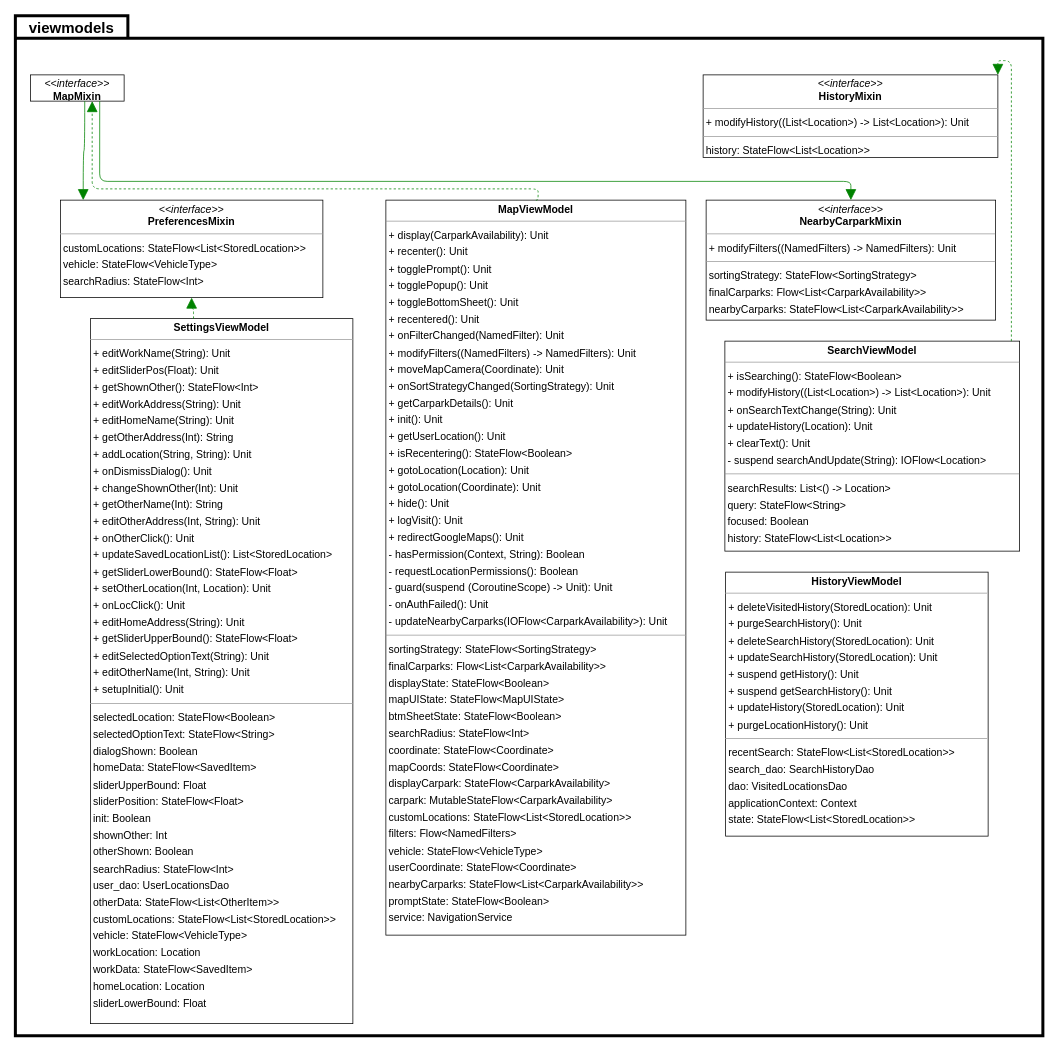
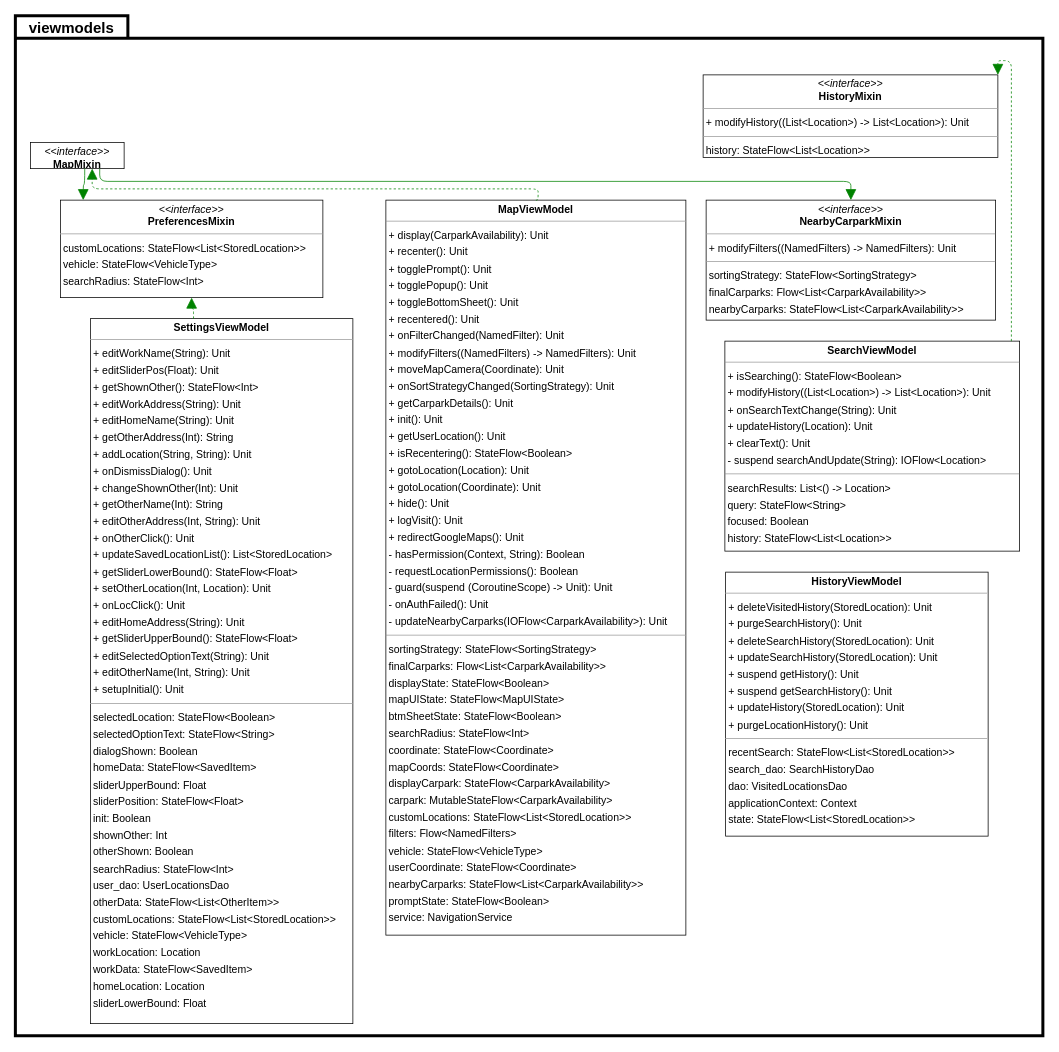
  <mxCell id="0" />
  <mxCell id="1" parent="0" />
  <mxCell id="2" value="viewmodels" style="shape=folder;fontStyle=1;tabWidth=150;tabHeight=30;tabPosition=left;html=1;boundedLbl=1;labelInHeader=1;container=1;collapsible=0;whiteSpace=wrap;fontSize=20;strokeWidth=4;" vertex="1" parent="1"><mxGeometry x="20" y="20" width="1370" height="1360" as="geometry" /></mxCell>
  <mxCell id="3" value="" style="html=1;strokeColor=none;resizeWidth=1;resizeHeight=1;fillColor=none;part=1;connectable=0;allowArrows=0;deletable=0;whiteSpace=wrap;" vertex="1" parent="2"><mxGeometry width="1370.0" height="952.0" relative="1" as="geometry"><mxPoint y="30" as="offset" /></mxGeometry></mxCell>
  <mxCell id="4" value="&lt;p style=&quot;margin:0px;margin-top:4px;text-align:center;&quot;&gt;&lt;i&gt;&amp;lt;&amp;lt;interface&amp;gt;&amp;gt;&lt;/i&gt;&lt;br/&gt;&lt;b&gt;HistoryMixin&lt;/b&gt;&lt;/p&gt;&lt;hr size=&quot;1&quot;/&gt;&lt;p style=&quot;margin:0 0 0 4px;line-height:1.6;&quot;&gt;+ modifyHistory((List&amp;lt;Location&amp;gt;) -&amp;gt; List&amp;lt;Location&amp;gt;): Unit&lt;/p&gt;&lt;hr size=&quot;1&quot;/&gt;&lt;p style=&quot;margin:0 0 0 4px;line-height:1.6;&quot;&gt; history: StateFlow&amp;lt;List&amp;lt;Location&amp;gt;&amp;gt;&lt;/p&gt;" style="verticalAlign=top;align=left;overflow=fill;fontSize=14;fontFamily=Helvetica;html=1;rounded=0;shadow=0;comic=0;labelBackgroundColor=none;strokeWidth=1;" vertex="1" parent="2"><mxGeometry x="917" y="79" width="393" height="110" as="geometry" /></mxCell>
  <mxCell id="5" value="&lt;p style=&quot;margin:0px;margin-top:4px;text-align:center;&quot;&gt;&lt;b&gt;HistoryViewModel&lt;/b&gt;&lt;/p&gt;&lt;hr size=&quot;1&quot;/&gt;&lt;p style=&quot;margin:0 0 0 4px;line-height:1.6;&quot;&gt;+ deleteVisitedHistory(StoredLocation): Unit&lt;br/&gt;+ purgeSearchHistory(): Unit&lt;br/&gt;+ deleteSearchHistory(StoredLocation): Unit&lt;br/&gt;+ updateSearchHistory(StoredLocation): Unit&lt;br/&gt;+ suspend  getHistory(): Unit&lt;br/&gt;+ suspend  getSearchHistory(): Unit&lt;br/&gt;+ updateHistory(StoredLocation): Unit&lt;br/&gt;+ purgeLocationHistory(): Unit&lt;/p&gt;&lt;hr size=&quot;1&quot;/&gt;&lt;p style=&quot;margin:0 0 0 4px;line-height:1.6;&quot;&gt; recentSearch: StateFlow&amp;lt;List&amp;lt;StoredLocation&amp;gt;&amp;gt;&lt;br/&gt; search_dao: SearchHistoryDao&lt;br/&gt; dao: VisitedLocationsDao&lt;br/&gt; applicationContext: Context&lt;br/&gt; state: StateFlow&amp;lt;List&amp;lt;StoredLocation&amp;gt;&amp;gt;&lt;/p&gt;" style="verticalAlign=top;align=left;overflow=fill;fontSize=14;fontFamily=Helvetica;html=1;rounded=0;shadow=0;comic=0;labelBackgroundColor=none;strokeWidth=1;" vertex="1" parent="2"><mxGeometry x="947" y="742" width="350" height="352" as="geometry" /></mxCell>
- <mxCell id="6" value="&lt;p style=&quot;margin:0px;margin-top:4px;text-align:center;&quot;&gt;&lt;i&gt;&amp;lt;&amp;lt;interface&amp;gt;&amp;gt;&lt;/i&gt;&lt;br/&gt;&lt;b&gt;MapMixin&lt;/b&gt;&lt;/p&gt;&lt;hr size=&quot;1&quot;/&gt;" style="verticalAlign=top;align=left;overflow=fill;fontSize=14;fontFamily=Helvetica;html=1;rounded=0;shadow=0;comic=0;labelBackgroundColor=none;strokeWidth=1;" vertex="1" parent="2"><mxGeometry x="20" y="79" width="125" height="35" as="geometry" /></mxCell>
+ <mxCell id="6" value="&lt;p style=&quot;margin:0px;margin-top:4px;text-align:center;&quot;&gt;&lt;i&gt;&amp;lt;&amp;lt;interface&amp;gt;&amp;gt;&lt;/i&gt;&lt;br/&gt;&lt;b&gt;MapMixin&lt;/b&gt;&lt;/p&gt;&lt;hr size=&quot;1&quot;/&gt;" style="verticalAlign=top;align=left;overflow=fill;fontSize=14;fontFamily=Helvetica;html=1;rounded=0;shadow=0;comic=0;labelBackgroundColor=none;strokeWidth=1;" vertex="1" parent="2"><mxGeometry x="20" y="169" width="125" height="35" as="geometry" /></mxCell>
  <mxCell id="7" value="&lt;p style=&quot;margin:0px;margin-top:4px;text-align:center;&quot;&gt;&lt;b&gt;MapViewModel&lt;/b&gt;&lt;/p&gt;&lt;hr size=&quot;1&quot;/&gt;&lt;p style=&quot;margin:0 0 0 4px;line-height:1.6;&quot;&gt;+ display(CarparkAvailability): Unit&lt;br/&gt;+ recenter(): Unit&lt;br/&gt;+ togglePrompt(): Unit&lt;br/&gt;+ togglePopup(): Unit&lt;br/&gt;+ toggleBottomSheet(): Unit&lt;br/&gt;+ recentered(): Unit&lt;br/&gt;+ onFilterChanged(NamedFilter): Unit&lt;br/&gt;+ modifyFilters((NamedFilters) -&amp;gt; NamedFilters): Unit&lt;br/&gt;+ moveMapCamera(Coordinate): Unit&lt;br/&gt;+ onSortStrategyChanged(SortingStrategy): Unit&lt;br/&gt;+ getCarparkDetails(): Unit&lt;br/&gt;+ init(): Unit&lt;br/&gt;+ getUserLocation(): Unit&lt;br/&gt;+ isRecentering(): StateFlow&amp;lt;Boolean&amp;gt;&lt;br/&gt;+ gotoLocation(Location): Unit&lt;br/&gt;+ gotoLocation(Coordinate): Unit&lt;br/&gt;+ hide(): Unit&lt;br/&gt;+ logVisit(): Unit&lt;br/&gt;+ redirectGoogleMaps(): Unit&lt;br/&gt;- hasPermission(Context, String): Boolean&lt;br/&gt;- requestLocationPermissions(): Boolean&lt;br/&gt;- guard(suspend (CoroutineScope) -&amp;gt; Unit): Unit&lt;br/&gt;- onAuthFailed(): Unit&lt;br/&gt;- updateNearbyCarparks(IOFlow&amp;lt;CarparkAvailability&amp;gt;): Unit&lt;/p&gt;&lt;hr size=&quot;1&quot;/&gt;&lt;p style=&quot;margin:0 0 0 4px;line-height:1.6;&quot;&gt; sortingStrategy: StateFlow&amp;lt;SortingStrategy&amp;gt;&lt;br/&gt; finalCarparks: Flow&amp;lt;List&amp;lt;CarparkAvailability&amp;gt;&amp;gt;&lt;br/&gt; displayState: StateFlow&amp;lt;Boolean&amp;gt;&lt;br/&gt; mapUIState: StateFlow&amp;lt;MapUIState&amp;gt;&lt;br/&gt; btmSheetState: StateFlow&amp;lt;Boolean&amp;gt;&lt;br/&gt; searchRadius: StateFlow&amp;lt;Int&amp;gt;&lt;br/&gt; coordinate: StateFlow&amp;lt;Coordinate&amp;gt;&lt;br/&gt; mapCoords: StateFlow&amp;lt;Coordinate&amp;gt;&lt;br/&gt; displayCarpark: StateFlow&amp;lt;CarparkAvailability&amp;gt;&lt;br/&gt; carpark: MutableStateFlow&amp;lt;CarparkAvailability&amp;gt;&lt;br/&gt; customLocations: StateFlow&amp;lt;List&amp;lt;StoredLocation&amp;gt;&amp;gt;&lt;br/&gt; filters: Flow&amp;lt;NamedFilters&amp;gt;&lt;br/&gt; vehicle: StateFlow&amp;lt;VehicleType&amp;gt;&lt;br/&gt; userCoordinate: StateFlow&amp;lt;Coordinate&amp;gt;&lt;br/&gt; nearbyCarparks: StateFlow&amp;lt;List&amp;lt;CarparkAvailability&amp;gt;&amp;gt;&lt;br/&gt; promptState: StateFlow&amp;lt;Boolean&amp;gt;&lt;br/&gt; service: NavigationService&lt;/p&gt;" style="verticalAlign=top;align=left;overflow=fill;fontSize=14;fontFamily=Helvetica;html=1;rounded=0;shadow=0;comic=0;labelBackgroundColor=none;strokeWidth=1;" vertex="1" parent="2"><mxGeometry x="494" y="246" width="400" height="980" as="geometry" /></mxCell>
  <mxCell id="8" value="&lt;p style=&quot;margin:0px;margin-top:4px;text-align:center;&quot;&gt;&lt;i&gt;&amp;lt;&amp;lt;interface&amp;gt;&amp;gt;&lt;/i&gt;&lt;br/&gt;&lt;b&gt;NearbyCarparkMixin&lt;/b&gt;&lt;/p&gt;&lt;hr size=&quot;1&quot;/&gt;&lt;p style=&quot;margin:0 0 0 4px;line-height:1.6;&quot;&gt;+ modifyFilters((NamedFilters) -&amp;gt; NamedFilters): Unit&lt;/p&gt;&lt;hr size=&quot;1&quot;/&gt;&lt;p style=&quot;margin:0 0 0 4px;line-height:1.6;&quot;&gt; sortingStrategy: StateFlow&amp;lt;SortingStrategy&amp;gt;&lt;br/&gt; finalCarparks: Flow&amp;lt;List&amp;lt;CarparkAvailability&amp;gt;&amp;gt;&lt;br/&gt; nearbyCarparks: StateFlow&amp;lt;List&amp;lt;CarparkAvailability&amp;gt;&amp;gt;&lt;br/&gt; filters: Flow&amp;lt;NamedFilters&amp;gt;&lt;/p&gt;" style="verticalAlign=top;align=left;overflow=fill;fontSize=14;fontFamily=Helvetica;html=1;rounded=0;shadow=0;comic=0;labelBackgroundColor=none;strokeWidth=1;" vertex="1" parent="2"><mxGeometry x="921" y="246" width="386" height="160" as="geometry" /></mxCell>
  <mxCell id="9" value="&lt;p style=&quot;margin:0px;margin-top:4px;text-align:center;&quot;&gt;&lt;i&gt;&amp;lt;&amp;lt;interface&amp;gt;&amp;gt;&lt;/i&gt;&lt;br/&gt;&lt;b&gt;PreferencesMixin&lt;/b&gt;&lt;/p&gt;&lt;hr size=&quot;1&quot;/&gt;&lt;p style=&quot;margin:0 0 0 4px;line-height:1.6;&quot;&gt; customLocations: StateFlow&amp;lt;List&amp;lt;StoredLocation&amp;gt;&amp;gt;&lt;br/&gt; vehicle: StateFlow&amp;lt;VehicleType&amp;gt;&lt;br/&gt; searchRadius: StateFlow&amp;lt;Int&amp;gt;&lt;/p&gt;" style="verticalAlign=top;align=left;overflow=fill;fontSize=14;fontFamily=Helvetica;html=1;rounded=0;shadow=0;comic=0;labelBackgroundColor=none;strokeWidth=1;" vertex="1" parent="2"><mxGeometry x="60" y="246" width="350" height="130" as="geometry" /></mxCell>
  <mxCell id="10" value="&lt;p style=&quot;margin:0px;margin-top:4px;text-align:center;&quot;&gt;&lt;b&gt;SearchViewModel&lt;/b&gt;&lt;/p&gt;&lt;hr size=&quot;1&quot;/&gt;&lt;p style=&quot;margin:0 0 0 4px;line-height:1.6;&quot;&gt;+ isSearching(): StateFlow&amp;lt;Boolean&amp;gt;&lt;br/&gt;+ modifyHistory((List&amp;lt;Location&amp;gt;) -&amp;gt; List&amp;lt;Location&amp;gt;): Unit&lt;br/&gt;+ onSearchTextChange(String): Unit&lt;br/&gt;+ updateHistory(Location): Unit&lt;br/&gt;+ clearText(): Unit&lt;br/&gt;- suspend  searchAndUpdate(String): IOFlow&amp;lt;Location&amp;gt;&lt;/p&gt;&lt;hr size=&quot;1&quot;/&gt;&lt;p style=&quot;margin:0 0 0 4px;line-height:1.6;&quot;&gt; searchResults: List&amp;lt;() -&amp;gt; Location&amp;gt;&lt;br/&gt; query: StateFlow&amp;lt;String&amp;gt;&lt;br/&gt; focused: Boolean&lt;br/&gt; history: StateFlow&amp;lt;List&amp;lt;Location&amp;gt;&amp;gt;&lt;/p&gt;" style="verticalAlign=top;align=left;overflow=fill;fontSize=14;fontFamily=Helvetica;html=1;rounded=0;shadow=0;comic=0;labelBackgroundColor=none;strokeWidth=1;" vertex="1" parent="2"><mxGeometry x="946" y="434" width="393" height="280" as="geometry" /></mxCell>
  <mxCell id="11" value="&lt;p style=&quot;margin:0px;margin-top:4px;text-align:center;&quot;&gt;&lt;b&gt;SettingsViewModel&lt;/b&gt;&lt;/p&gt;&lt;hr size=&quot;1&quot;/&gt;&lt;p style=&quot;margin:0 0 0 4px;line-height:1.6;&quot;&gt;+ editWorkName(String): Unit&lt;br/&gt;+ editSliderPos(Float): Unit&lt;br/&gt;+ getShownOther(): StateFlow&amp;lt;Int&amp;gt;&lt;br/&gt;+ editWorkAddress(String): Unit&lt;br/&gt;+ editHomeName(String): Unit&lt;br/&gt;+ getOtherAddress(Int): String&lt;br/&gt;+ addLocation(String, String): Unit&lt;br/&gt;+ onDismissDialog(): Unit&lt;br/&gt;+ changeShownOther(Int): Unit&lt;br/&gt;+ getOtherName(Int): String&lt;br/&gt;+ editOtherAddress(Int, String): Unit&lt;br/&gt;+ onOtherClick(): Unit&lt;br/&gt;+ updateSavedLocationList(): List&amp;lt;StoredLocation&amp;gt;&lt;br/&gt;+ getSliderLowerBound(): StateFlow&amp;lt;Float&amp;gt;&lt;br/&gt;+ setOtherLocation(Int, Location): Unit&lt;br/&gt;+ onLocClick(): Unit&lt;br/&gt;+ editHomeAddress(String): Unit&lt;br/&gt;+ getSliderUpperBound(): StateFlow&amp;lt;Float&amp;gt;&lt;br/&gt;+ editSelectedOptionText(String): Unit&lt;br/&gt;+ editOtherName(Int, String): Unit&lt;br/&gt;+ setupInitial(): Unit&lt;/p&gt;&lt;hr size=&quot;1&quot;/&gt;&lt;p style=&quot;margin:0 0 0 4px;line-height:1.6;&quot;&gt; selectedLocation: StateFlow&amp;lt;Boolean&amp;gt;&lt;br/&gt; selectedOptionText: StateFlow&amp;lt;String&amp;gt;&lt;br/&gt; dialogShown: Boolean&lt;br/&gt; homeData: StateFlow&amp;lt;SavedItem&amp;gt;&lt;br/&gt; sliderUpperBound: Float&lt;br/&gt; sliderPosition: StateFlow&amp;lt;Float&amp;gt;&lt;br/&gt; init: Boolean&lt;br/&gt; shownOther: Int&lt;br/&gt; otherShown: Boolean&lt;br/&gt; searchRadius: StateFlow&amp;lt;Int&amp;gt;&lt;br/&gt; user_dao: UserLocationsDao&lt;br/&gt; otherData: StateFlow&amp;lt;List&amp;lt;OtherItem&amp;gt;&amp;gt;&lt;br/&gt; customLocations: StateFlow&amp;lt;List&amp;lt;StoredLocation&amp;gt;&amp;gt;&lt;br/&gt; vehicle: StateFlow&amp;lt;VehicleType&amp;gt;&lt;br/&gt; workLocation: Location&lt;br/&gt; workData: StateFlow&amp;lt;SavedItem&amp;gt;&lt;br/&gt; homeLocation: Location&lt;br/&gt; sliderLowerBound: Float&lt;/p&gt;" style="verticalAlign=top;align=left;overflow=fill;fontSize=14;fontFamily=Helvetica;html=1;rounded=0;shadow=0;comic=0;labelBackgroundColor=none;strokeWidth=1;" vertex="1" parent="2"><mxGeometry x="100" y="404" width="350" height="940" as="geometry" /></mxCell>
  <mxCell id="12" value="" style="html=1;rounded=1;edgeStyle=orthogonalEdgeStyle;dashed=0;startArrow=none;endArrow=block;endSize=12;strokeColor=#008200;exitX=0.740;exitY=1.001;exitDx=0;exitDy=0;entryX=0.500;entryY=0.000;entryDx=0;entryDy=0;" edge="1" parent="2" source="6" target="8"><mxGeometry width="50" height="50" relative="1" as="geometry"><Array as="points"><mxPoint x="112" y="221" /><mxPoint x="1114" y="221" /></Array></mxGeometry></mxCell>
  <mxCell id="13" value="" style="html=1;rounded=1;dashed=0;startArrow=none;endArrow=block;endSize=12;strokeColor=#008200;exitX=0.580;exitY=1.001;exitDx=0;exitDy=0;entryX=0.087;entryY=0.000;entryDx=0;entryDy=0;edgeStyle=orthogonalEdgeStyle;curved=1;" edge="1" parent="2" source="6" target="9"><mxGeometry width="50" height="50" relative="1" as="geometry" /></mxCell>
  <mxCell id="14" value="" style="html=1;rounded=1;edgeStyle=orthogonalEdgeStyle;dashed=1;startArrow=none;endArrow=block;endSize=12;strokeColor=#008200;exitX=0.500;exitY=0.000;exitDx=0;exitDy=0;entryX=0.660;entryY=1.002;entryDx=0;entryDy=0;" edge="1" parent="2" source="7" target="6"><mxGeometry width="50" height="50" relative="1" as="geometry"><Array as="points"><mxPoint x="697" y="231" /><mxPoint x="102" y="231" /></Array></mxGeometry></mxCell>
  <mxCell id="15" value="" style="html=1;rounded=1;edgeStyle=orthogonalEdgeStyle;dashed=1;startArrow=none;endArrow=block;endSize=12;strokeColor=#008200;exitX=0.972;exitY=0.000;exitDx=0;exitDy=0;entryX=1;entryY=0;entryDx=0;entryDy=0;" edge="1" parent="2" source="10" target="4"><mxGeometry width="50" height="50" relative="1" as="geometry"><Array as="points"><mxPoint x="1328" y="60" /><mxPoint x="1310" y="60" /></Array></mxGeometry></mxCell>
  <mxCell id="16" value="" style="html=1;rounded=1;edgeStyle=orthogonalEdgeStyle;dashed=1;startArrow=none;endArrow=block;endSize=12;strokeColor=#008200;exitX=0.393;exitY=0.000;exitDx=0;exitDy=0;entryX=0.500;entryY=1.000;entryDx=0;entryDy=0;" edge="1" parent="2" source="11" target="9"><mxGeometry width="50" height="50" relative="1" as="geometry"><Array as="points" /></mxGeometry></mxCell>
